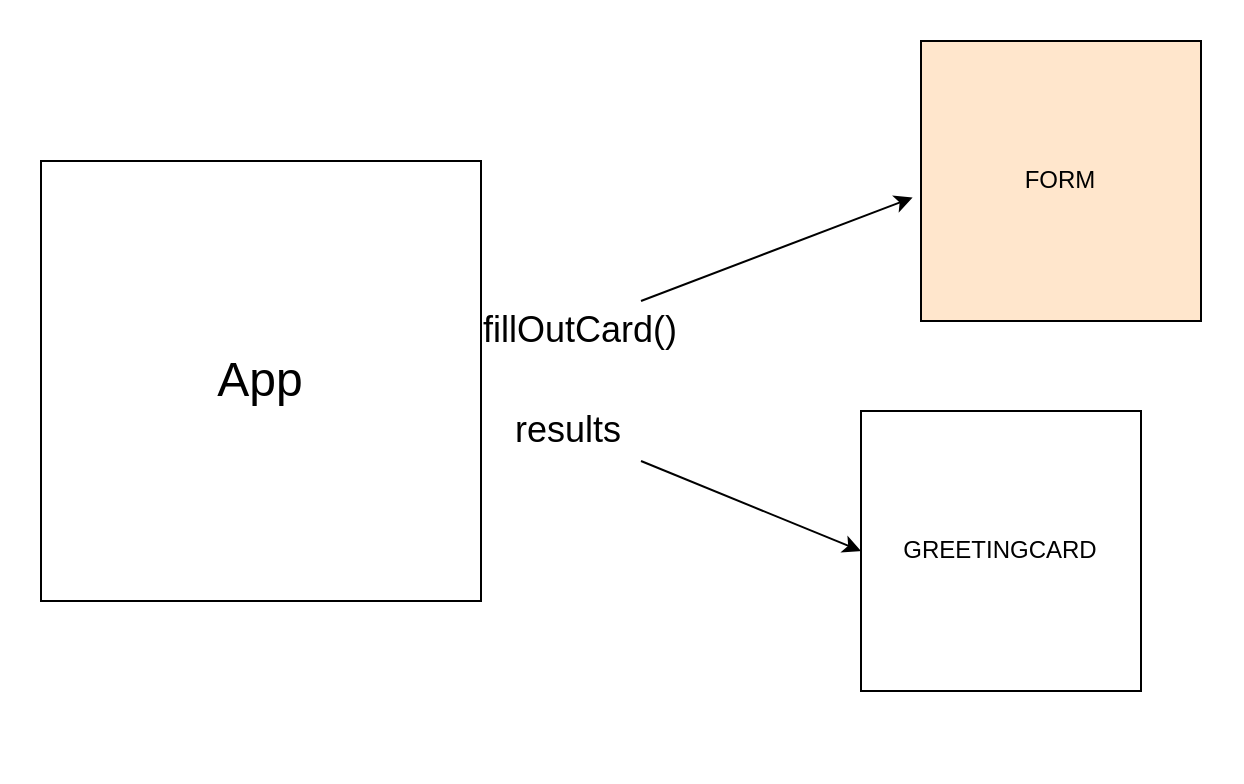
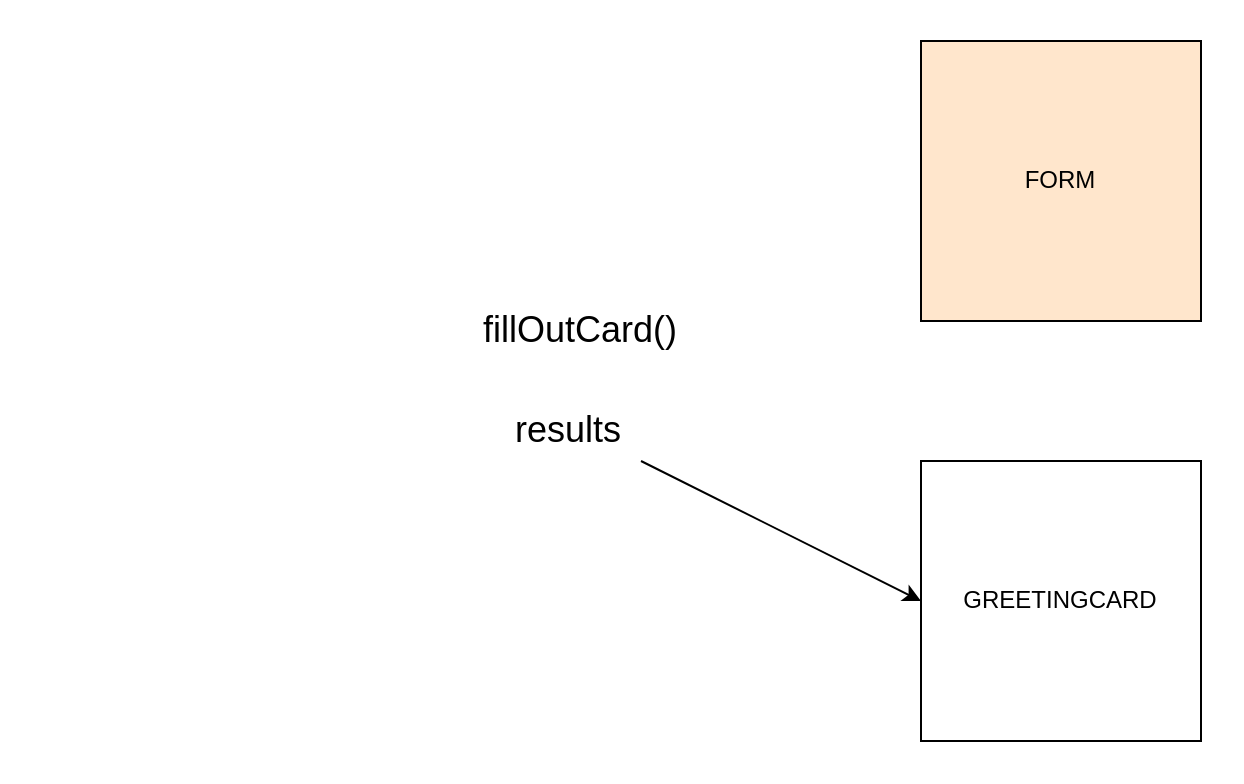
  <mxCell id="0" />
  <mxCell id="1" parent="0" />
- <mxCell id="2" value="&lt;font style=&quot;font-size: 24px;&quot;&gt;App&lt;/font&gt;" style="whiteSpace=wrap;html=1;aspect=fixed;" vertex="1" parent="1"><mxGeometry x="20" y="80" width="220" height="220" as="geometry" /></mxCell>
  <mxCell id="3" value="FORM" style="whiteSpace=wrap;html=1;aspect=fixed;fillColor=#ffe6cc;" vertex="1" parent="1"><mxGeometry x="460" y="20" width="140" height="140" as="geometry" /></mxCell>
- <mxCell id="4" value="GREETINGCARD" style="whiteSpace=wrap;html=1;aspect=fixed;" vertex="1" parent="1"><mxGeometry x="430" y="205" width="140" height="140" as="geometry" /></mxCell>
+ <mxCell id="4" value="GREETINGCARD" style="whiteSpace=wrap;html=1;aspect=fixed;" vertex="1" parent="1"><mxGeometry x="460" y="230" width="140" height="140" as="geometry" /></mxCell>
  <mxCell id="5" value="&lt;font style=&quot;font-size: 18px;&quot;&gt;results&lt;/font&gt;" style="text;html=1;align=center;verticalAlign=middle;whiteSpace=wrap;rounded=0;" vertex="1" parent="1"><mxGeometry x="254" y="200" width="60" height="30" as="geometry" /></mxCell>
  <mxCell id="6" value="&lt;font style=&quot;font-size: 18px;&quot;&gt;fillOutCard()&lt;/font&gt;" style="text;html=1;align=center;verticalAlign=middle;whiteSpace=wrap;rounded=0;" vertex="1" parent="1"><mxGeometry x="260" y="150" width="60" height="30" as="geometry" /></mxCell>
  <mxCell id="7" value="" style="endArrow=classic;html=1;rounded=0;entryX=0;entryY=0.5;entryDx=0;entryDy=0;" edge="1" parent="1" target="4"><mxGeometry width="50" height="50" relative="1" as="geometry"><mxPoint x="320" y="230" as="sourcePoint" /><mxPoint x="370" y="180" as="targetPoint" /></mxGeometry></mxCell>
- <mxCell id="8" value="" style="endArrow=classic;html=1;rounded=0;exitX=1;exitY=0;exitDx=0;exitDy=0;entryX=-0.03;entryY=0.559;entryDx=0;entryDy=0;entryPerimeter=0;" edge="1" parent="1" source="6" target="3"><mxGeometry width="50" height="50" relative="1" as="geometry"><mxPoint x="230" y="270" as="sourcePoint" /><mxPoint x="280" y="220" as="targetPoint" /></mxGeometry></mxCell>
